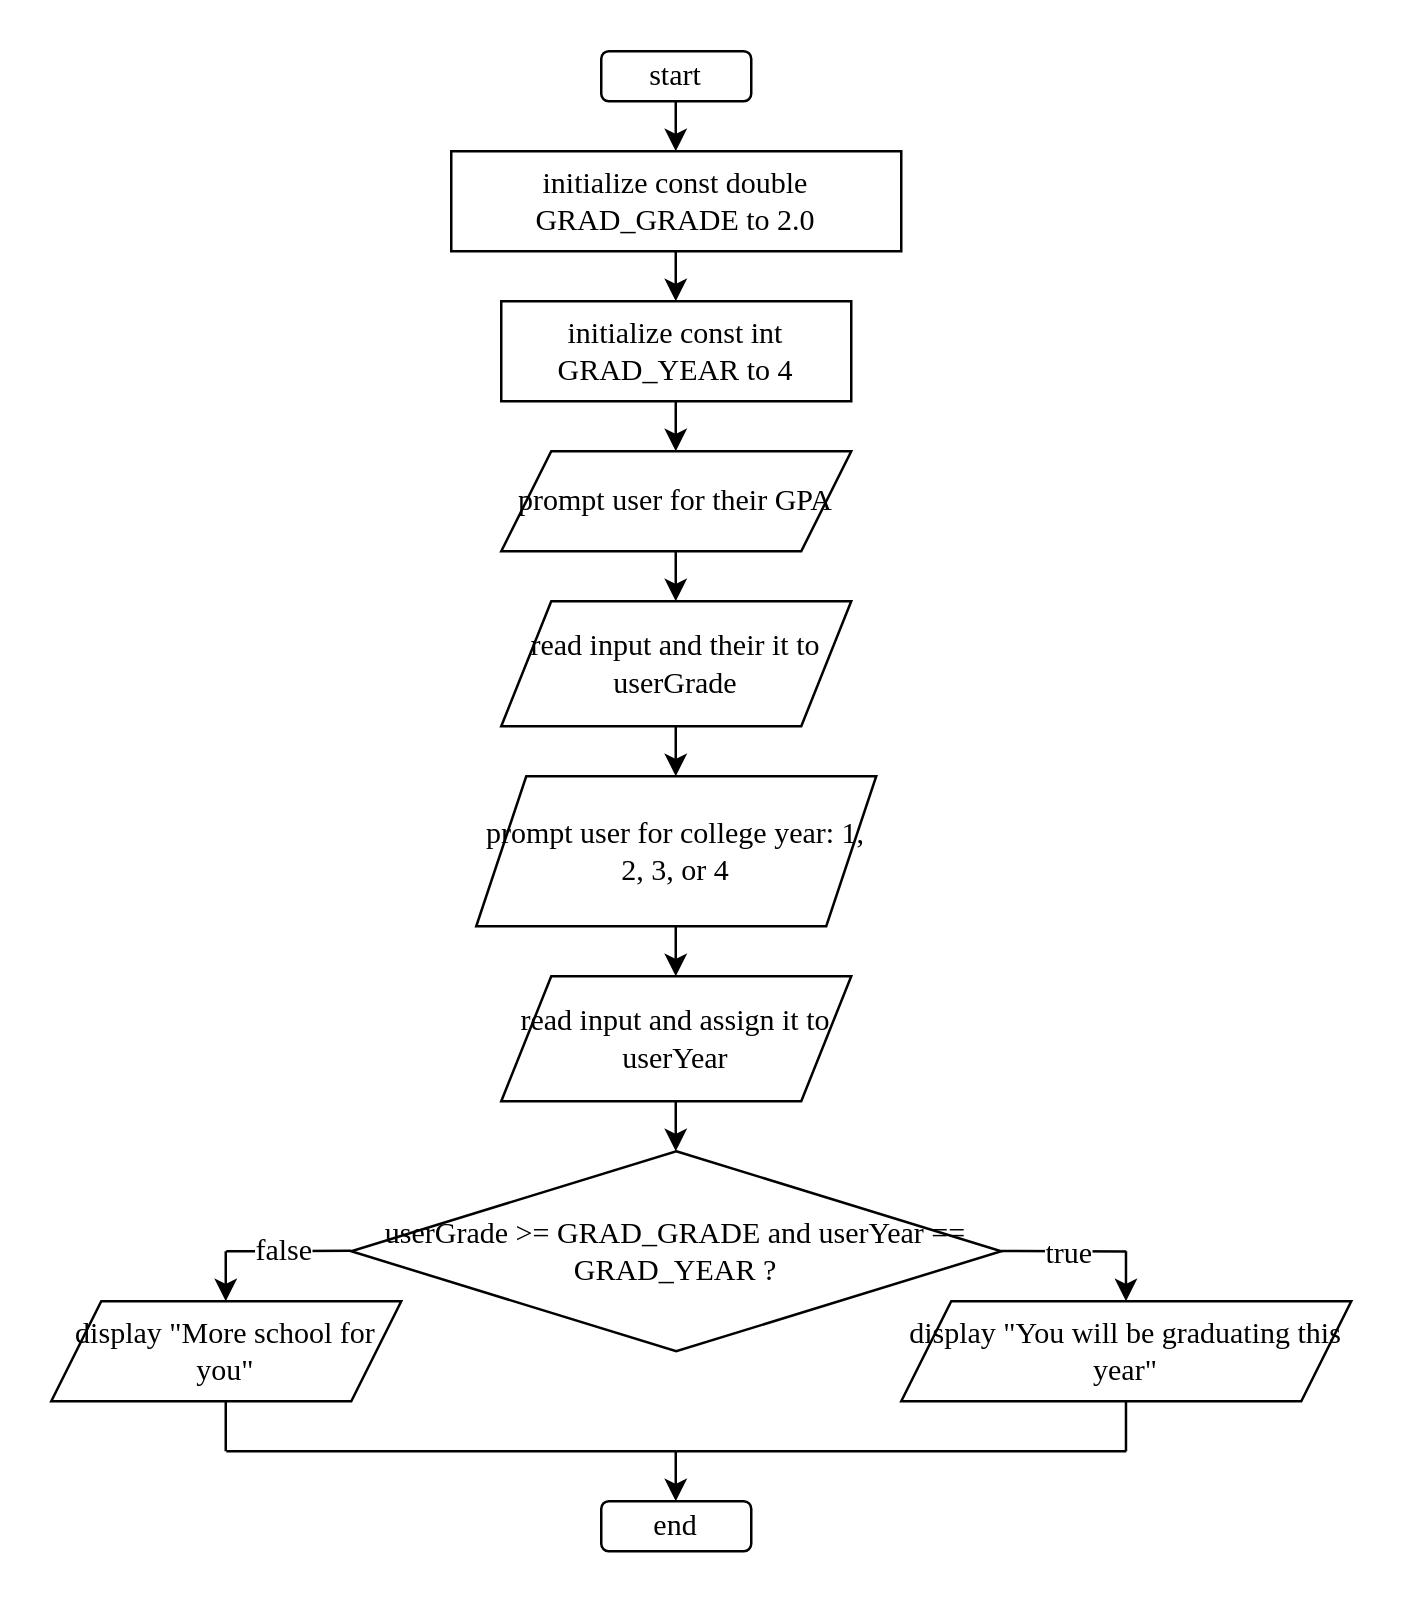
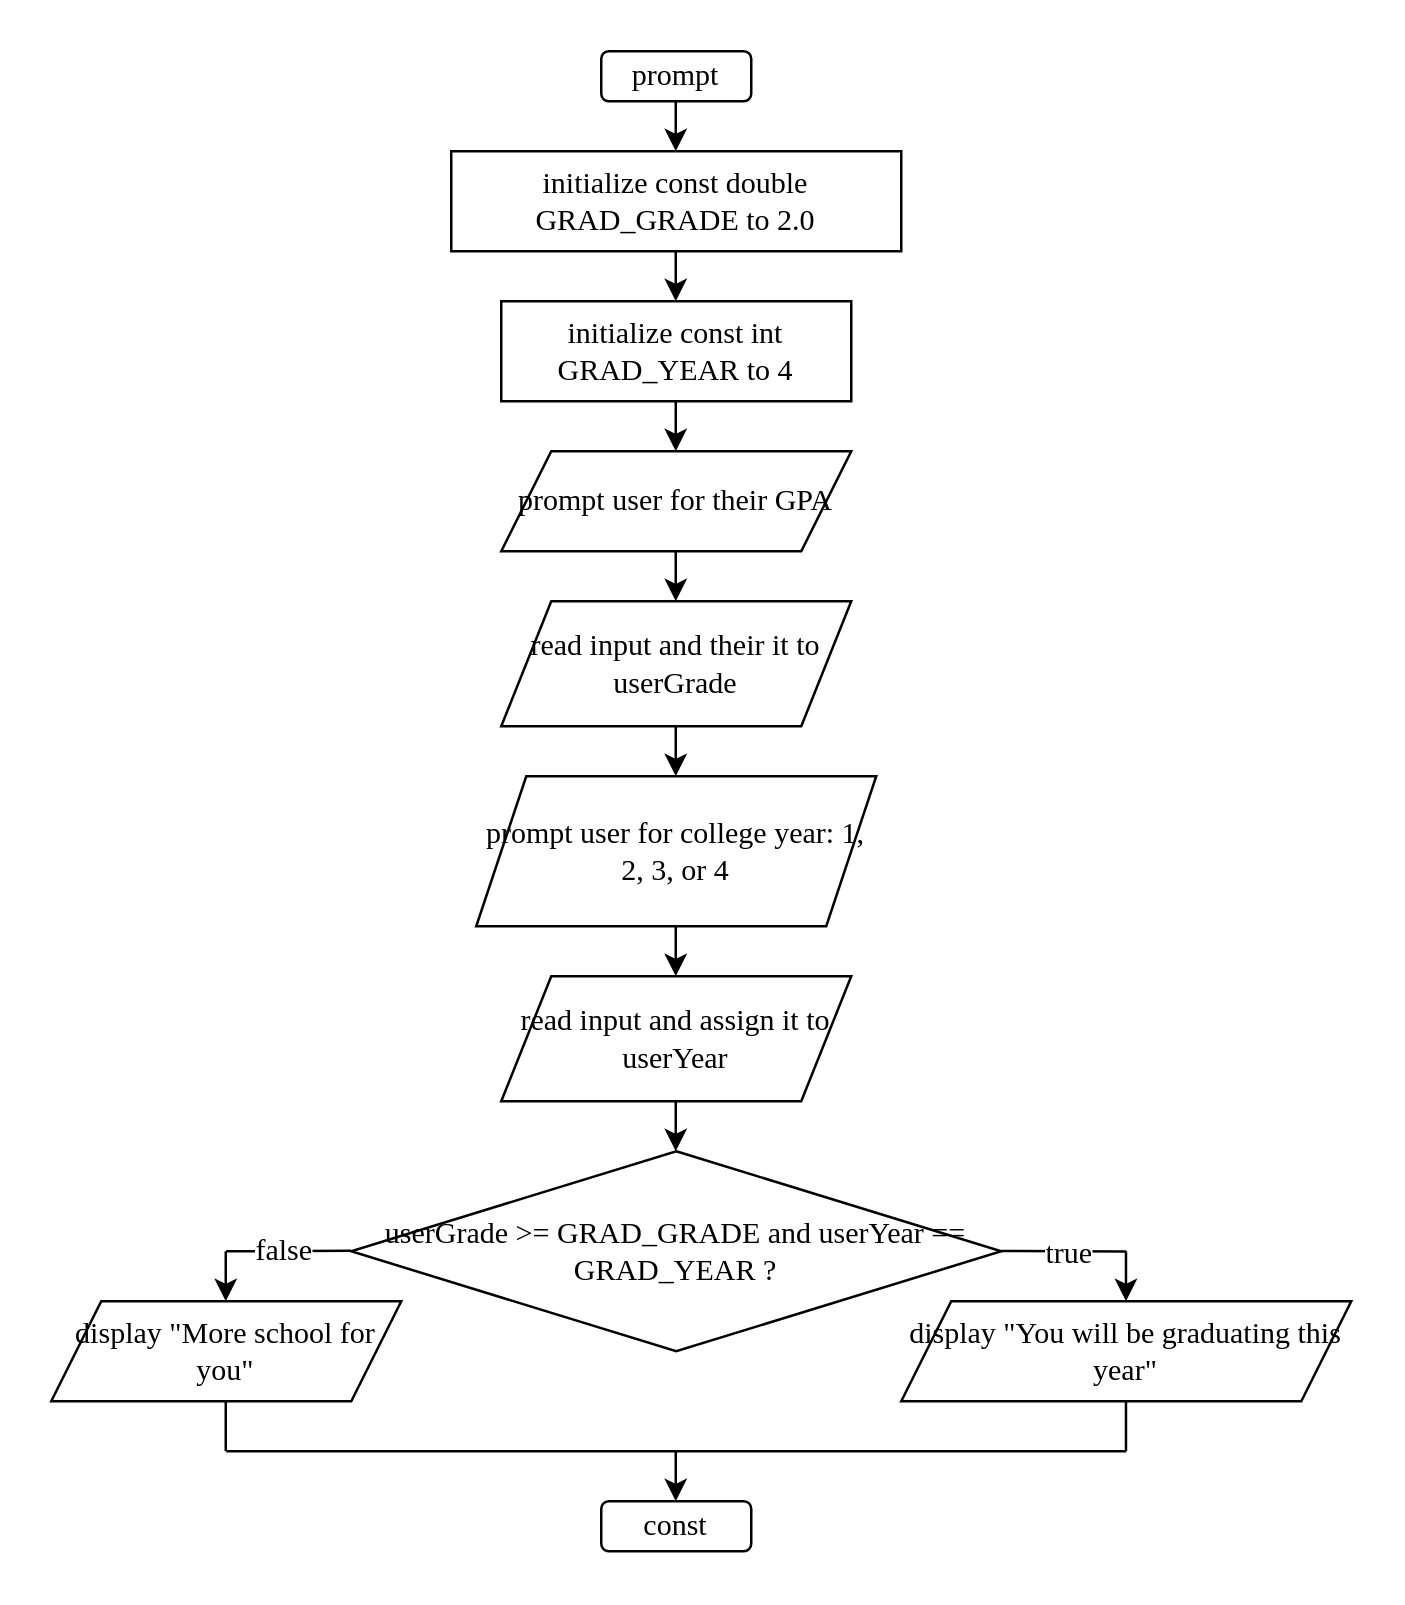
  <mxCell id="0" />
  <mxCell id="1" parent="0" />
- <mxCell id="2" value="start" style="rounded=1;whiteSpace=wrap;html=1;strokeColor=default;align=center;verticalAlign=middle;fontFamily=source code pro;fontSource=https%3A%2F%2Ffonts.googleapis.com%2Fcss%3Ffamily%3Dsource%2Bcode%2Bpro;fontSize=12;fontColor=default;fillColor=default;" parent="1" vertex="1"><mxGeometry x="240" y="20" width="60" height="20" as="geometry" /></mxCell>
+ <mxCell id="2" value="prompt" style="rounded=1;whiteSpace=wrap;html=1;strokeColor=default;align=center;verticalAlign=middle;fontFamily=source code pro;fontSource=https%3A%2F%2Ffonts.googleapis.com%2Fcss%3Ffamily%3Dsource%2Bcode%2Bpro;fontSize=12;fontColor=default;fillColor=default;" parent="1" vertex="1"><mxGeometry x="240" y="20" width="60" height="20" as="geometry" /></mxCell>
  <mxCell id="3" value="prompt user for college year: 1, 2, 3, or 4" style="shape=parallelogram;perimeter=parallelogramPerimeter;whiteSpace=wrap;html=1;fixedSize=1;strokeColor=default;align=center;verticalAlign=middle;fontFamily=source code pro;fontSource=https%3A%2F%2Ffonts.googleapis.com%2Fcss%3Ffamily%3Dsource%2Bcode%2Bpro;fontSize=12;fontColor=default;fillColor=default;" parent="1" vertex="1"><mxGeometry x="190" y="310" width="160" height="60" as="geometry" /></mxCell>
  <mxCell id="4" value="prompt user for their GPA" style="shape=parallelogram;perimeter=parallelogramPerimeter;whiteSpace=wrap;html=1;fixedSize=1;strokeColor=default;align=center;verticalAlign=middle;fontFamily=source code pro;fontSource=https%3A%2F%2Ffonts.googleapis.com%2Fcss%3Ffamily%3Dsource%2Bcode%2Bpro;fontSize=12;fontColor=default;fillColor=default;" parent="1" vertex="1"><mxGeometry x="200" y="180" width="140" height="40" as="geometry" /></mxCell>
  <mxCell id="5" value="initialize const double GRAD_GRADE to 2.0" style="rounded=0;whiteSpace=wrap;html=1;strokeColor=default;align=center;verticalAlign=middle;fontFamily=source code pro;fontSource=https%3A%2F%2Ffonts.googleapis.com%2Fcss%3Ffamily%3Dsource%2Bcode%2Bpro;fontSize=12;fontColor=default;fillColor=default;" parent="1" vertex="1"><mxGeometry x="180" y="60" width="180" height="40" as="geometry" /></mxCell>
  <mxCell id="6" value="initialize const int GRAD_YEAR to 4" style="rounded=0;whiteSpace=wrap;html=1;strokeColor=default;align=center;verticalAlign=middle;fontFamily=source code pro;fontSource=https%3A%2F%2Ffonts.googleapis.com%2Fcss%3Ffamily%3Dsource%2Bcode%2Bpro;fontSize=12;fontColor=default;fillColor=default;" parent="1" vertex="1"><mxGeometry x="200" y="120" width="140" height="40" as="geometry" /></mxCell>
  <mxCell id="7" value="userGrade &amp;gt;= GRAD_GRADE and userYear == GRAD_YEAR ?" style="rhombus;whiteSpace=wrap;html=1;strokeColor=default;align=center;verticalAlign=middle;fontFamily=source code pro;fontSource=https%3A%2F%2Ffonts.googleapis.com%2Fcss%3Ffamily%3Dsource%2Bcode%2Bpro;fontSize=12;fontColor=default;fillColor=default;" parent="1" vertex="1"><mxGeometry x="140" y="460" width="260" height="80" as="geometry" /></mxCell>
  <mxCell id="8" value="read input and their it to userGrade" style="shape=parallelogram;perimeter=parallelogramPerimeter;whiteSpace=wrap;html=1;fixedSize=1;strokeColor=default;align=center;verticalAlign=middle;fontFamily=source code pro;fontSource=https%3A%2F%2Ffonts.googleapis.com%2Fcss%3Ffamily%3Dsource%2Bcode%2Bpro;fontSize=12;fontColor=default;fillColor=default;" parent="1" vertex="1"><mxGeometry x="200" y="240" width="140" height="50" as="geometry" /></mxCell>
  <mxCell id="9" value="read input and assign it to userYear" style="shape=parallelogram;perimeter=parallelogramPerimeter;whiteSpace=wrap;html=1;fixedSize=1;strokeColor=default;align=center;verticalAlign=middle;fontFamily=source code pro;fontSource=https%3A%2F%2Ffonts.googleapis.com%2Fcss%3Ffamily%3Dsource%2Bcode%2Bpro;fontSize=12;fontColor=default;fillColor=default;" parent="1" vertex="1"><mxGeometry x="200" y="390" width="140" height="50" as="geometry" /></mxCell>
- <mxCell id="10" value="end" style="rounded=1;whiteSpace=wrap;html=1;strokeColor=default;align=center;verticalAlign=middle;fontFamily=source code pro;fontSource=https%3A%2F%2Ffonts.googleapis.com%2Fcss%3Ffamily%3Dsource%2Bcode%2Bpro;fontSize=12;fontColor=default;fillColor=default;" parent="1" vertex="1"><mxGeometry x="240" y="600" width="60" height="20" as="geometry" /></mxCell>
+ <mxCell id="10" value="const" style="rounded=1;whiteSpace=wrap;html=1;strokeColor=default;align=center;verticalAlign=middle;fontFamily=source code pro;fontSource=https%3A%2F%2Ffonts.googleapis.com%2Fcss%3Ffamily%3Dsource%2Bcode%2Bpro;fontSize=12;fontColor=default;fillColor=default;" parent="1" vertex="1"><mxGeometry x="240" y="600" width="60" height="20" as="geometry" /></mxCell>
  <mxCell id="11" value="" style="endArrow=classic;html=1;rounded=0;fontFamily=source code pro;fontSource=https%3A%2F%2Ffonts.googleapis.com%2Fcss%3Ffamily%3Dsource%2Bcode%2Bpro;fontSize=12;fontColor=default;" parent="1" edge="1"><mxGeometry width="50" height="50" relative="1" as="geometry"><mxPoint x="269.8" y="40" as="sourcePoint" /><mxPoint x="269.8" y="60" as="targetPoint" /></mxGeometry></mxCell>
  <mxCell id="12" value="" style="endArrow=classic;html=1;rounded=0;fontFamily=source code pro;fontSource=https%3A%2F%2Ffonts.googleapis.com%2Fcss%3Ffamily%3Dsource%2Bcode%2Bpro;fontSize=12;fontColor=default;" parent="1" edge="1"><mxGeometry width="50" height="50" relative="1" as="geometry"><mxPoint x="269.8" y="100" as="sourcePoint" /><mxPoint x="269.8" y="120" as="targetPoint" /></mxGeometry></mxCell>
  <mxCell id="13" value="" style="endArrow=classic;html=1;rounded=0;fontFamily=source code pro;fontSource=https%3A%2F%2Ffonts.googleapis.com%2Fcss%3Ffamily%3Dsource%2Bcode%2Bpro;fontSize=12;fontColor=default;" parent="1" edge="1"><mxGeometry width="50" height="50" relative="1" as="geometry"><mxPoint x="269.8" y="160" as="sourcePoint" /><mxPoint x="269.8" y="180" as="targetPoint" /></mxGeometry></mxCell>
  <mxCell id="14" value="" style="endArrow=classic;html=1;rounded=0;fontFamily=source code pro;fontSource=https%3A%2F%2Ffonts.googleapis.com%2Fcss%3Ffamily%3Dsource%2Bcode%2Bpro;fontSize=12;fontColor=default;" parent="1" edge="1"><mxGeometry width="50" height="50" relative="1" as="geometry"><mxPoint x="269.8" y="220" as="sourcePoint" /><mxPoint x="269.8" y="240" as="targetPoint" /></mxGeometry></mxCell>
  <mxCell id="15" value="" style="endArrow=classic;html=1;rounded=0;fontFamily=source code pro;fontSource=https%3A%2F%2Ffonts.googleapis.com%2Fcss%3Ffamily%3Dsource%2Bcode%2Bpro;fontSize=12;fontColor=default;" parent="1" edge="1"><mxGeometry width="50" height="50" relative="1" as="geometry"><mxPoint x="269.8" y="290" as="sourcePoint" /><mxPoint x="269.8" y="310" as="targetPoint" /></mxGeometry></mxCell>
  <mxCell id="16" value="" style="endArrow=classic;html=1;rounded=0;fontFamily=source code pro;fontSource=https%3A%2F%2Ffonts.googleapis.com%2Fcss%3Ffamily%3Dsource%2Bcode%2Bpro;fontSize=12;fontColor=default;" parent="1" edge="1"><mxGeometry width="50" height="50" relative="1" as="geometry"><mxPoint x="269.8" y="370" as="sourcePoint" /><mxPoint x="269.8" y="390" as="targetPoint" /></mxGeometry></mxCell>
  <mxCell id="17" value="" style="endArrow=classic;html=1;rounded=0;fontFamily=source code pro;fontSource=https%3A%2F%2Ffonts.googleapis.com%2Fcss%3Ffamily%3Dsource%2Bcode%2Bpro;fontSize=12;fontColor=default;" parent="1" edge="1"><mxGeometry width="50" height="50" relative="1" as="geometry"><mxPoint x="269.8" y="440" as="sourcePoint" /><mxPoint x="269.8" y="460" as="targetPoint" /></mxGeometry></mxCell>
  <mxCell id="18" value="" style="endArrow=classic;html=1;rounded=0;fontFamily=source code pro;fontSource=https%3A%2F%2Ffonts.googleapis.com%2Fcss%3Ffamily%3Dsource%2Bcode%2Bpro;fontSize=12;fontColor=default;" parent="1" edge="1"><mxGeometry width="50" height="50" relative="1" as="geometry"><mxPoint x="89.8" y="500" as="sourcePoint" /><mxPoint x="89.8" y="520" as="targetPoint" /></mxGeometry></mxCell>
  <mxCell id="19" value="" style="endArrow=classic;html=1;rounded=0;fontFamily=source code pro;fontSource=https%3A%2F%2Ffonts.googleapis.com%2Fcss%3Ffamily%3Dsource%2Bcode%2Bpro;fontSize=12;fontColor=default;" parent="1" edge="1"><mxGeometry width="50" height="50" relative="1" as="geometry"><mxPoint x="269.8" y="580" as="sourcePoint" /><mxPoint x="269.8" y="600" as="targetPoint" /></mxGeometry></mxCell>
  <mxCell id="20" value="" style="endArrow=classic;html=1;rounded=0;fontFamily=source code pro;fontSource=https%3A%2F%2Ffonts.googleapis.com%2Fcss%3Ffamily%3Dsource%2Bcode%2Bpro;fontSize=12;fontColor=default;" parent="1" edge="1"><mxGeometry width="50" height="50" relative="1" as="geometry"><mxPoint x="449.89" y="500" as="sourcePoint" /><mxPoint x="449.89" y="520" as="targetPoint" /></mxGeometry></mxCell>
  <mxCell id="21" value="" style="endArrow=none;html=1;rounded=0;fontFamily=source code pro;fontSource=https%3A%2F%2Ffonts.googleapis.com%2Fcss%3Ffamily%3Dsource%2Bcode%2Bpro;fontSize=12;fontColor=default;" parent="1" edge="1"><mxGeometry width="50" height="50" relative="1" as="geometry"><mxPoint x="90" y="500" as="sourcePoint" /><mxPoint x="140" y="499.8" as="targetPoint" /></mxGeometry></mxCell>
  <mxCell id="22" value="false" style="edgeLabel;html=1;align=center;verticalAlign=middle;resizable=0;points=[];strokeColor=default;fontFamily=source code pro;fontSource=https%3A%2F%2Ffonts.googleapis.com%2Fcss%3Ffamily%3Dsource%2Bcode%2Bpro;fontSize=12;fontColor=default;fillColor=default;" vertex="1" connectable="0" parent="21"><mxGeometry x="-0.264" y="1" relative="1" as="geometry"><mxPoint x="5" y="1" as="offset" /></mxGeometry></mxCell>
  <mxCell id="23" value="" style="endArrow=none;html=1;rounded=0;fontFamily=source code pro;fontSource=https%3A%2F%2Ffonts.googleapis.com%2Fcss%3Ffamily%3Dsource%2Bcode%2Bpro;fontSize=12;fontColor=default;" parent="1" edge="1"><mxGeometry width="50" height="50" relative="1" as="geometry"><mxPoint x="400" y="499.89" as="sourcePoint" /><mxPoint x="450" y="500.09" as="targetPoint" /></mxGeometry></mxCell>
  <mxCell id="24" value="true" style="edgeLabel;html=1;align=center;verticalAlign=middle;resizable=0;points=[];strokeColor=default;fontFamily=source code pro;fontSource=https%3A%2F%2Ffonts.googleapis.com%2Fcss%3Ffamily%3Dsource%2Bcode%2Bpro;fontSize=12;fontColor=default;fillColor=default;" vertex="1" connectable="0" parent="23"><mxGeometry x="0.107" y="1" relative="1" as="geometry"><mxPoint x="-2" y="1" as="offset" /></mxGeometry></mxCell>
  <mxCell id="25" value="" style="endArrow=none;html=1;rounded=0;fontFamily=source code pro;fontSource=https%3A%2F%2Ffonts.googleapis.com%2Fcss%3Ffamily%3Dsource%2Bcode%2Bpro;fontSize=12;fontColor=default;" parent="1" edge="1"><mxGeometry width="50" height="50" relative="1" as="geometry"><mxPoint x="90" y="580" as="sourcePoint" /><mxPoint x="270" y="580" as="targetPoint" /></mxGeometry></mxCell>
  <mxCell id="26" value="" style="endArrow=none;html=1;rounded=0;fontFamily=source code pro;fontSource=https%3A%2F%2Ffonts.googleapis.com%2Fcss%3Ffamily%3Dsource%2Bcode%2Bpro;fontSize=12;fontColor=default;" parent="1" edge="1"><mxGeometry width="50" height="50" relative="1" as="geometry"><mxPoint x="270" y="580" as="sourcePoint" /><mxPoint x="450" y="580" as="targetPoint" /></mxGeometry></mxCell>
  <mxCell id="27" value="" style="endArrow=none;html=1;rounded=0;fontFamily=source code pro;fontSource=https%3A%2F%2Ffonts.googleapis.com%2Fcss%3Ffamily%3Dsource%2Bcode%2Bpro;fontSize=12;fontColor=default;" parent="1" edge="1"><mxGeometry width="50" height="50" relative="1" as="geometry"><mxPoint x="449.89" y="580" as="sourcePoint" /><mxPoint x="449.89" y="560" as="targetPoint" /></mxGeometry></mxCell>
  <mxCell id="28" value="" style="endArrow=none;html=1;rounded=0;fontFamily=source code pro;fontSource=https%3A%2F%2Ffonts.googleapis.com%2Fcss%3Ffamily%3Dsource%2Bcode%2Bpro;fontSize=12;fontColor=default;" parent="1" edge="1"><mxGeometry width="50" height="50" relative="1" as="geometry"><mxPoint x="89.8" y="580" as="sourcePoint" /><mxPoint x="89.8" y="560" as="targetPoint" /></mxGeometry></mxCell>
  <mxCell id="29" value="display &quot;More school for you&quot;" style="shape=parallelogram;perimeter=parallelogramPerimeter;whiteSpace=wrap;html=1;fixedSize=1;strokeColor=default;align=center;verticalAlign=middle;fontFamily=source code pro;fontSource=https%3A%2F%2Ffonts.googleapis.com%2Fcss%3Ffamily%3Dsource%2Bcode%2Bpro;fontSize=12;fontColor=default;fillColor=default;" parent="1" vertex="1"><mxGeometry x="20" y="520" width="140" height="40" as="geometry" /></mxCell>
  <mxCell id="30" value="display &quot;You will be graduating this year&quot;" style="shape=parallelogram;perimeter=parallelogramPerimeter;whiteSpace=wrap;html=1;fixedSize=1;strokeColor=default;align=center;verticalAlign=middle;fontFamily=source code pro;fontSource=https%3A%2F%2Ffonts.googleapis.com%2Fcss%3Ffamily%3Dsource%2Bcode%2Bpro;fontSize=12;fontColor=default;fillColor=default;" parent="1" vertex="1"><mxGeometry x="360" y="520" width="180" height="40" as="geometry" /></mxCell>
